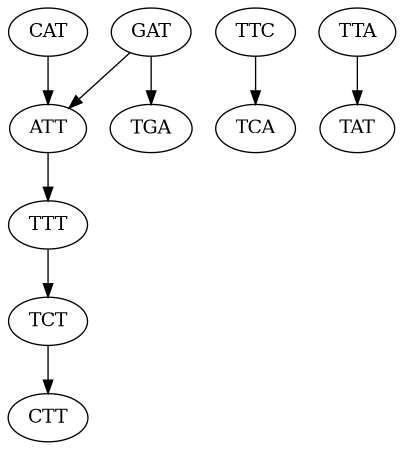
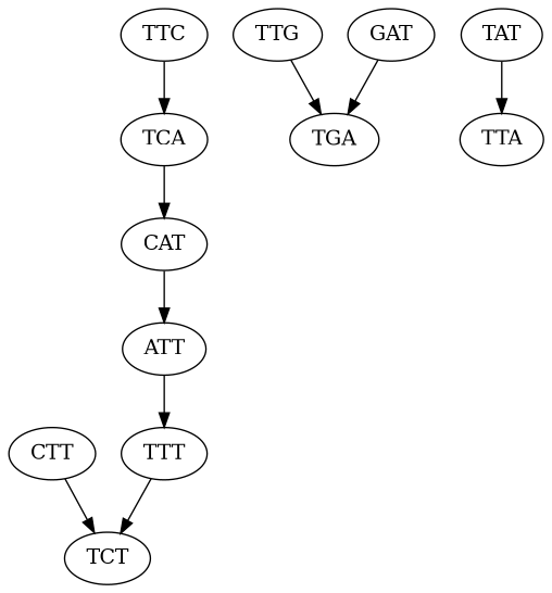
  digraph {
    ATT
    TTT
+   TTG
    TGA
    TCT
    TTC
    TCA
    TTA
    TAT
    GAT
    CTT
    CAT
    ATT -> TTT
    TTT -> TCT
-   TCT -> CTT
+   TTG -> TGA
+   CTT -> TCT
    TTC -> TCA
-   TTA -> TAT
-   GAT -> ATT
+   TCA -> CAT
+   TAT -> TTA
    GAT -> TGA
    CAT -> ATT
  }
